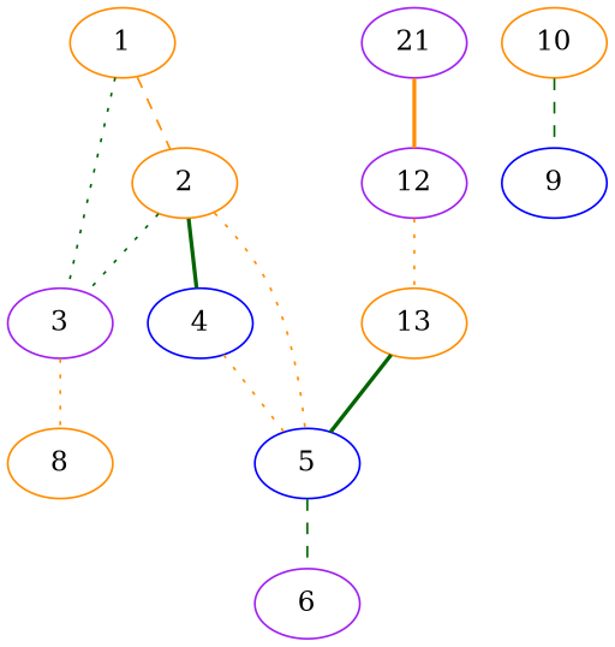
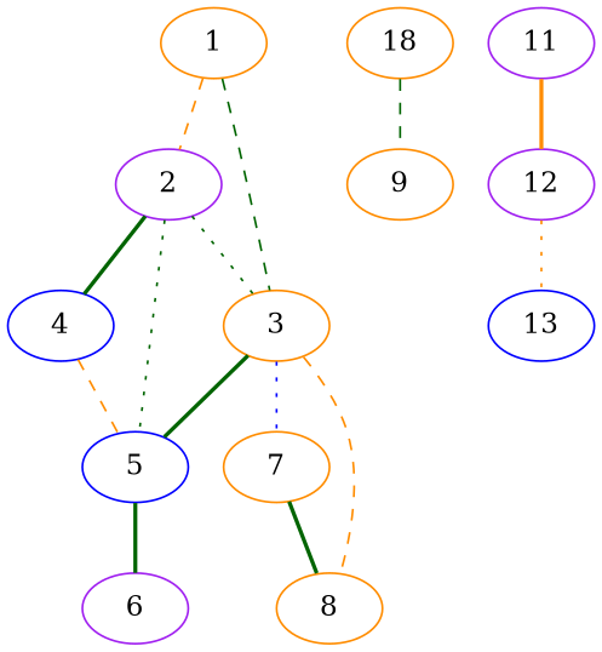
  graph {
    node [color=darkorange]
    edge [color=darkgreen style=dotted]
    1
-   2
-   3 [color=purple]
+   2 [color=purple]
+   3
    4 [color=blue]
    5 [color=blue]
+   7
    8
    6 [color=purple]
-   9 [color=blue]
-   10
-   11 [color=purple label=21]
+   9
+   10 [label=18]
+   11 [color=purple]
    12 [color=purple]
-   13
+   13 [color=blue]
    1 -- 2 [color=darkorange style=dashed]
-   1 -- 3
+   1 -- 3 [style=dashed]
    2 -- 3
    2 -- 4 [style=bold]
-   2 -- 5 [color=darkorange]
-   13 -- 5 [style=bold]
-   3 -- 8 [color=darkorange]
-   4 -- 5 [color=darkorange]
-   5 -- 6 [style=dashed]
+   2 -- 5
+   3 -- 5 [style=bold]
+   3 -- 7 [color=blue]
+   3 -- 8 [color=darkorange style=dashed]
+   4 -- 5 [color=darkorange style=dashed]
+   5 -- 6 [style=bold]
+   7 -- 8 [style=bold]
    10 -- 9 [style=dashed]
    11 -- 12 [color=darkorange style=bold]
    12 -- 13 [color=darkorange]
  }
